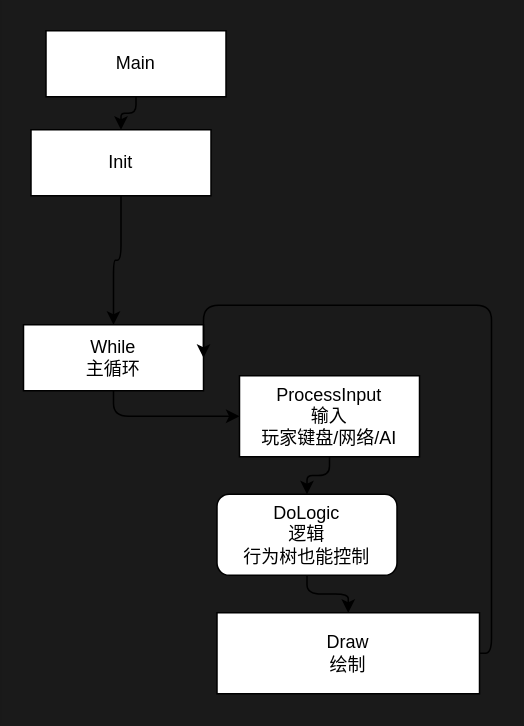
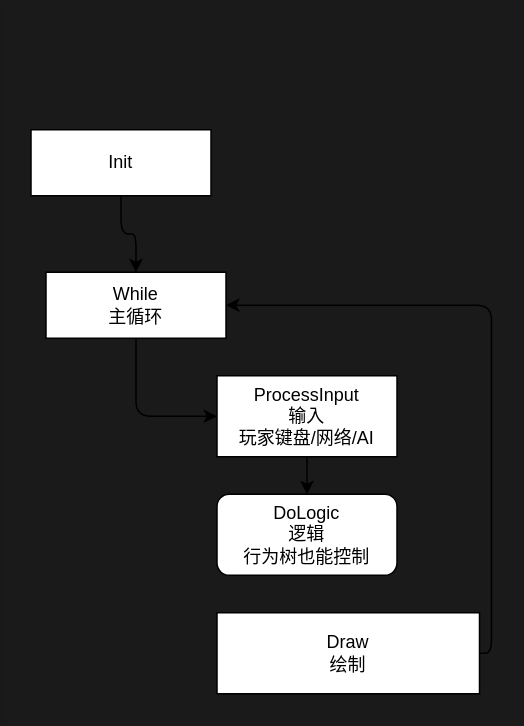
  <mxCell id="0" />
  <mxCell id="1" parent="0" />
- <mxCell id="2" style="edgeStyle=orthogonalEdgeStyle;html=1;exitX=0.5;exitY=1;exitDx=0;exitDy=0;entryX=0.5;entryY=0;entryDx=0;entryDy=0;" edge="1" parent="1" source="3" target="5"><mxGeometry relative="1" as="geometry" /></mxCell>
- <mxCell id="3" value="Main" style="rounded=0;whiteSpace=wrap;html=1;" vertex="1" parent="1"><mxGeometry x="30" y="20" width="120" height="44" as="geometry" /></mxCell>
  <mxCell id="4" style="edgeStyle=orthogonalEdgeStyle;html=1;exitX=0.5;exitY=1;exitDx=0;exitDy=0;entryX=0.5;entryY=0;entryDx=0;entryDy=0;" edge="1" parent="1" source="5" target="7"><mxGeometry relative="1" as="geometry" /></mxCell>
  <mxCell id="5" value="Init" style="rounded=0;whiteSpace=wrap;html=1;" vertex="1" parent="1"><mxGeometry x="20" y="86" width="120" height="44" as="geometry" /></mxCell>
  <mxCell id="6" style="edgeStyle=orthogonalEdgeStyle;html=1;exitX=0.5;exitY=1;exitDx=0;exitDy=0;entryX=0;entryY=0.5;entryDx=0;entryDy=0;" edge="1" parent="1" source="7" target="9"><mxGeometry relative="1" as="geometry" /></mxCell>
- <mxCell id="7" value="While&lt;br&gt;主循环" style="rounded=0;whiteSpace=wrap;html=1;" vertex="1" parent="1"><mxGeometry x="15" y="216" width="120" height="44" as="geometry" /></mxCell>
+ <mxCell id="7" value="While&lt;br&gt;主循环" style="rounded=0;whiteSpace=wrap;html=1;" vertex="1" parent="1"><mxGeometry x="30" y="181" width="120" height="44" as="geometry" /></mxCell>
  <mxCell id="8" style="edgeStyle=orthogonalEdgeStyle;html=1;exitX=0.5;exitY=1;exitDx=0;exitDy=0;entryX=0.5;entryY=0;entryDx=0;entryDy=0;" edge="1" parent="1" source="9" target="11"><mxGeometry relative="1" as="geometry" /></mxCell>
- <mxCell id="9" value="ProcessInput&lt;br&gt;输入&lt;br&gt;玩家键盘/网络/AI" style="rounded=0;whiteSpace=wrap;html=1;" vertex="1" parent="1"><mxGeometry x="159" y="250" width="120" height="54" as="geometry" /></mxCell>
- <mxCell id="10" style="edgeStyle=orthogonalEdgeStyle;html=1;exitX=0.5;exitY=1;exitDx=0;exitDy=0;entryX=0.5;entryY=0;entryDx=0;entryDy=0;" edge="1" parent="1" source="11" target="13"><mxGeometry relative="1" as="geometry" /></mxCell>
+ <mxCell id="9" value="ProcessInput&lt;br&gt;输入&lt;br&gt;玩家键盘/网络/AI" style="rounded=0;whiteSpace=wrap;html=1;" vertex="1" parent="1"><mxGeometry x="144" y="250" width="120" height="54" as="geometry" /></mxCell>
  <mxCell id="11" value="DoLogic&lt;br&gt;逻辑&lt;br&gt;行为树也能控制" style="whiteSpace=wrap;html=1;rounded=1;" vertex="1" parent="1"><mxGeometry x="144" y="329" width="120" height="54" as="geometry" /></mxCell>
  <mxCell id="12" style="edgeStyle=orthogonalEdgeStyle;html=1;exitX=1;exitY=0.5;exitDx=0;exitDy=0;entryX=1;entryY=0.5;entryDx=0;entryDy=0;" edge="1" parent="1" source="13" target="7"><mxGeometry relative="1" as="geometry"><Array as="points"><mxPoint x="327" y="435" /><mxPoint x="327" y="203" /></Array></mxGeometry></mxCell>
  <mxCell id="13" value="Draw&lt;br&gt;绘制" style="rounded=0;whiteSpace=wrap;html=1;" vertex="1" parent="1"><mxGeometry x="144" y="408" width="175" height="54" as="geometry" /></mxCell>
